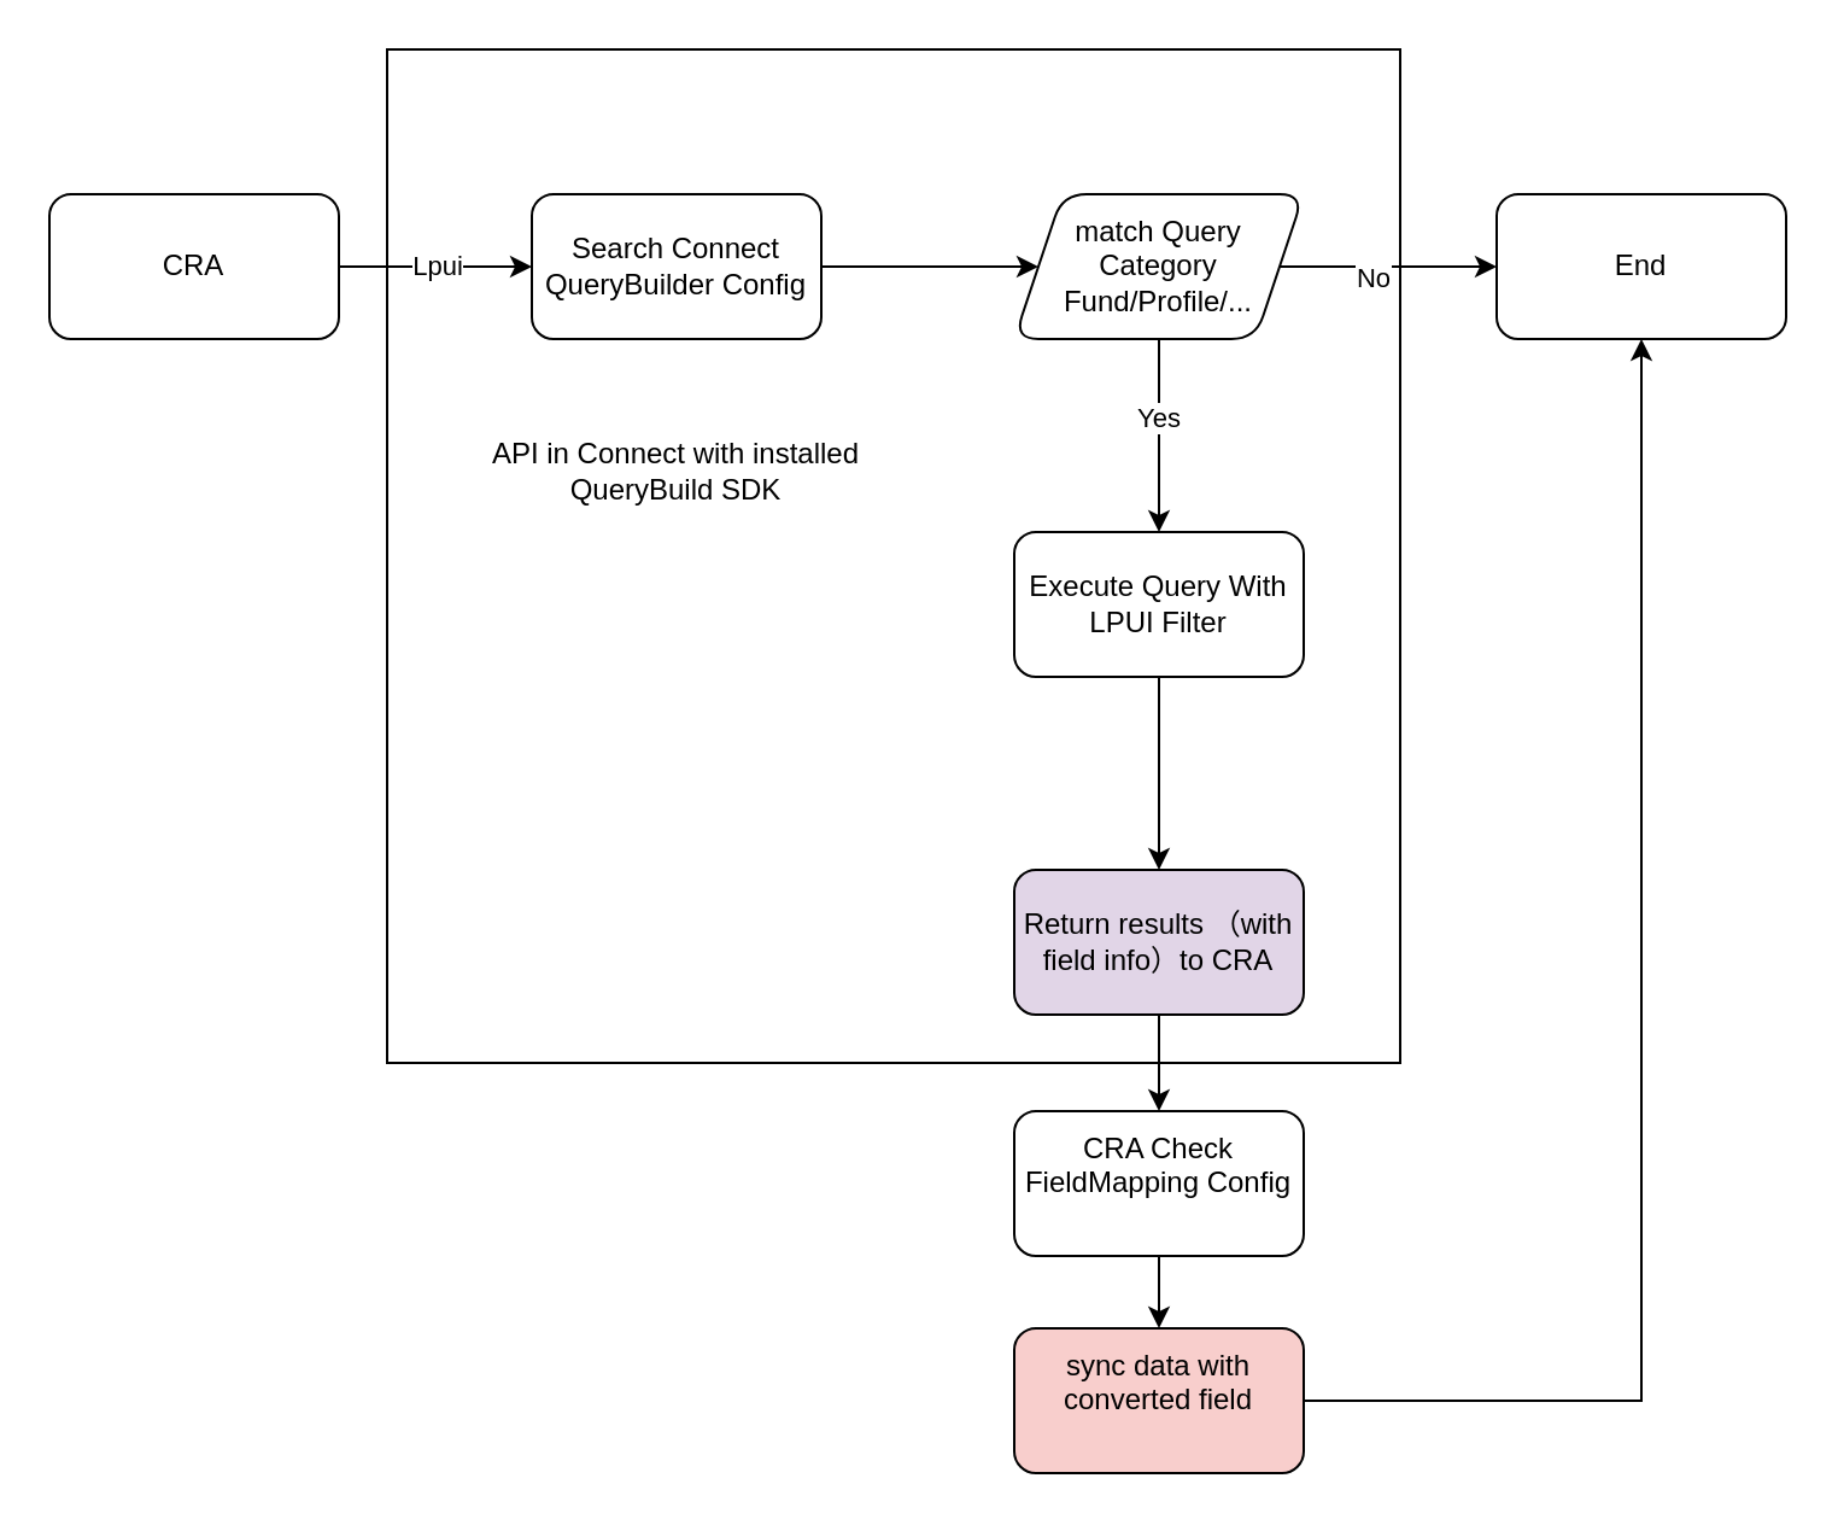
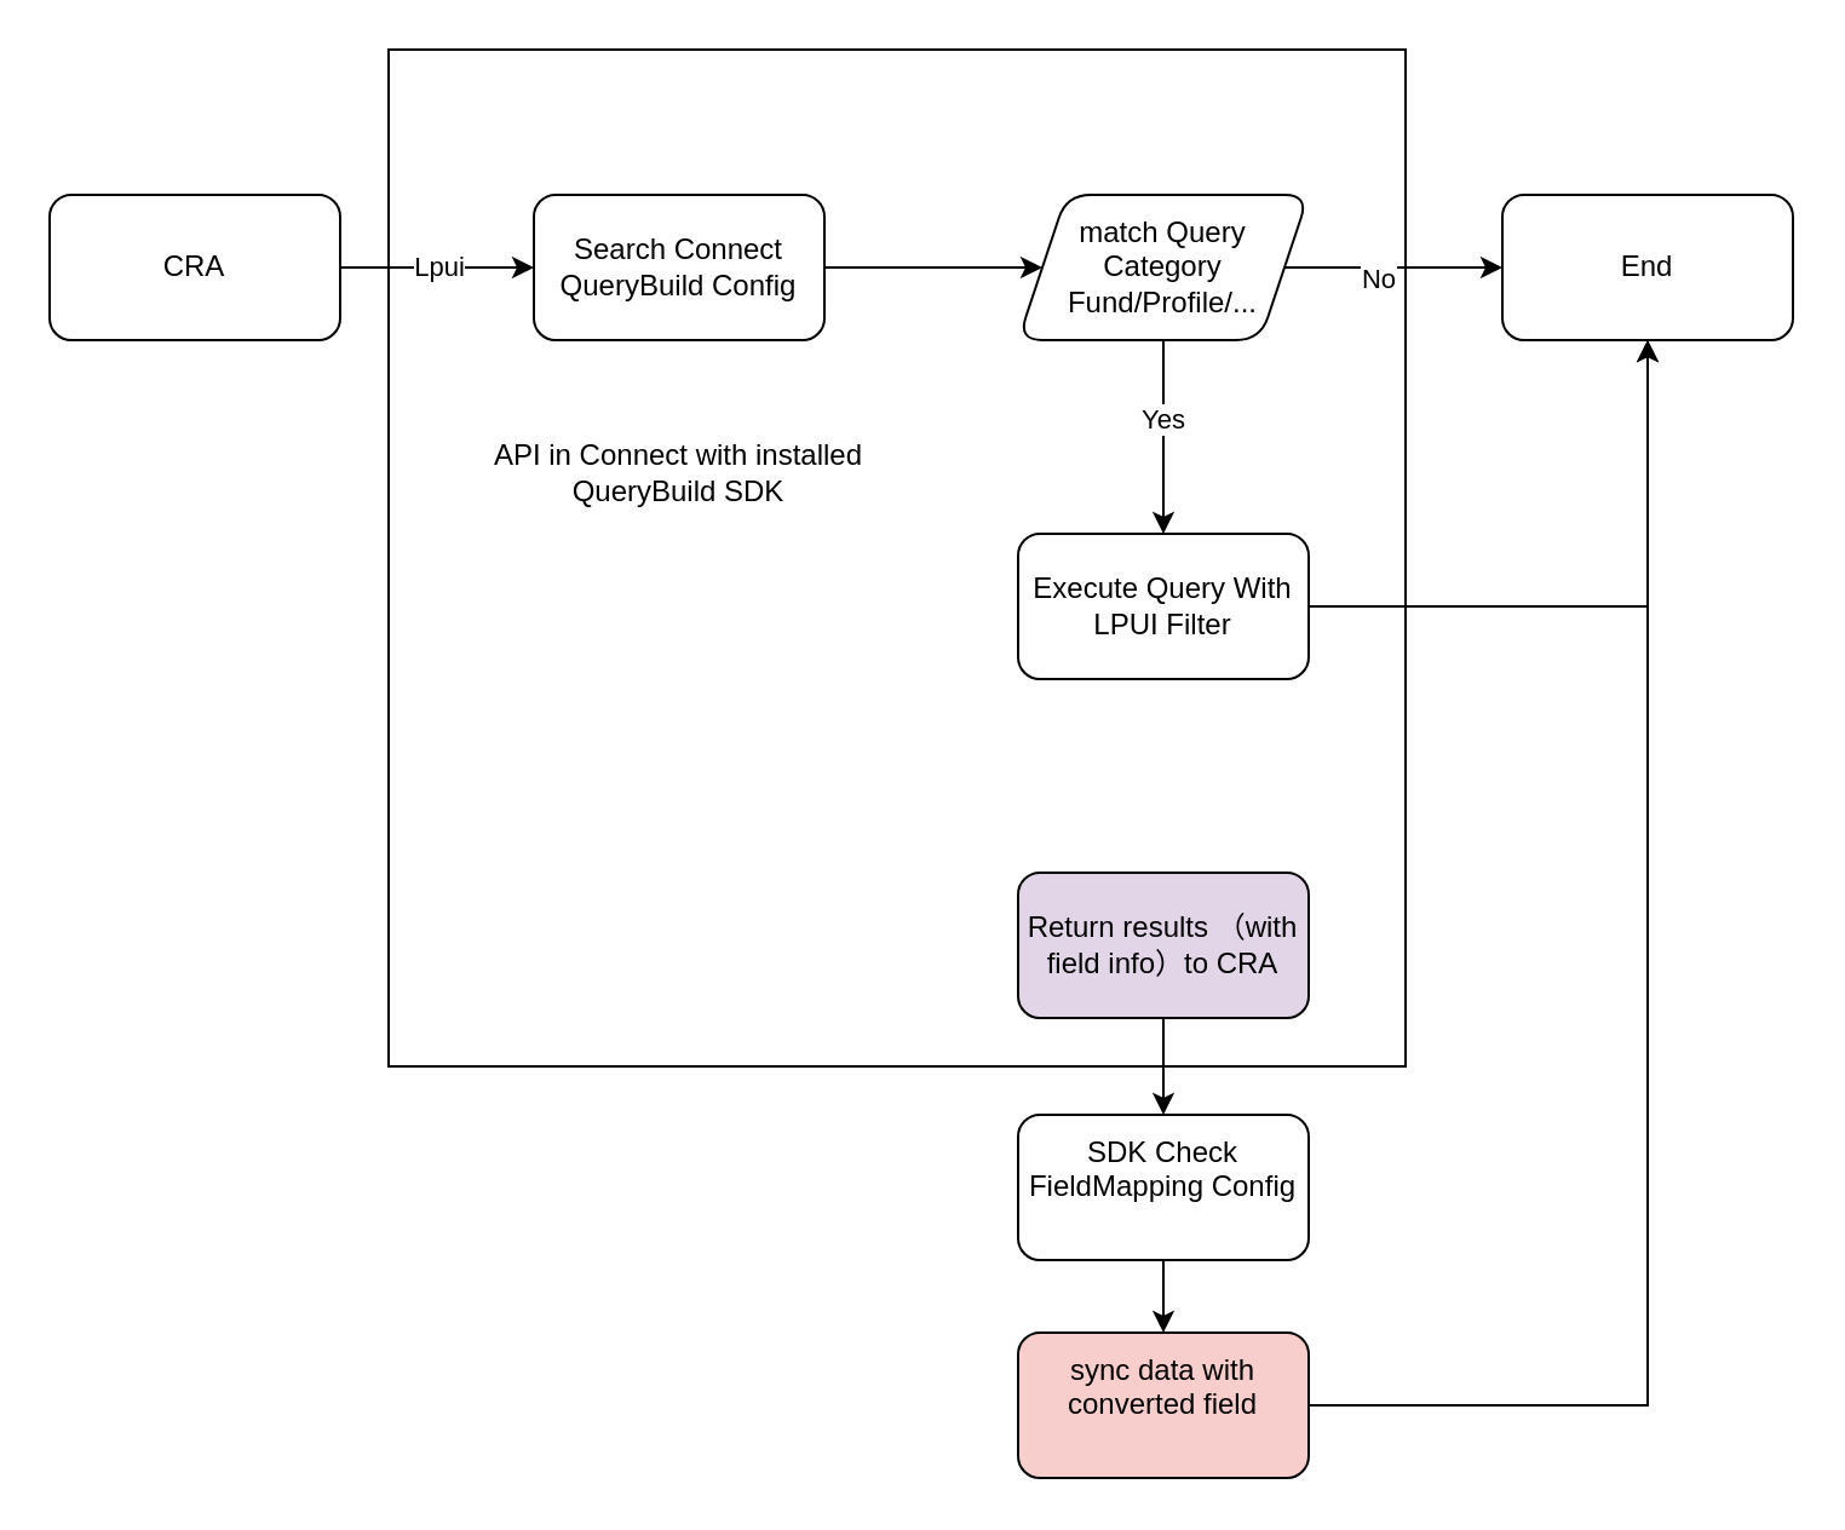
  <mxCell id="0" />
  <mxCell id="1" parent="0" />
  <mxCell id="2" value="" style="whiteSpace=wrap;html=1;aspect=fixed;" vertex="1" parent="1"><mxGeometry x="160" y="20" width="420" height="420" as="geometry" /></mxCell>
  <mxCell id="3" value="" style="edgeStyle=orthogonalEdgeStyle;rounded=0;orthogonalLoop=1;jettySize=auto;html=1;" edge="1" parent="1" source="5" target="7"><mxGeometry relative="1" as="geometry" /></mxCell>
  <mxCell id="4" value="Lpui" style="edgeLabel;html=1;align=center;verticalAlign=middle;resizable=0;points=[];" vertex="1" connectable="0" parent="3"><mxGeometry y="1" relative="1" as="geometry"><mxPoint as="offset" /></mxGeometry></mxCell>
  <mxCell id="5" value="CRA" style="rounded=1;whiteSpace=wrap;html=1;" vertex="1" parent="1"><mxGeometry x="20" y="80" width="120" height="60" as="geometry" /></mxCell>
  <mxCell id="6" value="" style="edgeStyle=orthogonalEdgeStyle;rounded=0;orthogonalLoop=1;jettySize=auto;html=1;" edge="1" parent="1" source="7" target="12"><mxGeometry relative="1" as="geometry" /></mxCell>
- <mxCell id="7" value="Search Connect QueryBuilder Config" style="rounded=1;whiteSpace=wrap;html=1;" vertex="1" parent="1"><mxGeometry x="220" y="80" width="120" height="60" as="geometry" /></mxCell>
+ <mxCell id="7" value="Search Connect QueryBuild Config" style="rounded=1;whiteSpace=wrap;html=1;" vertex="1" parent="1"><mxGeometry x="220" y="80" width="120" height="60" as="geometry" /></mxCell>
  <mxCell id="8" value="" style="edgeStyle=orthogonalEdgeStyle;rounded=0;orthogonalLoop=1;jettySize=auto;html=1;" edge="1" parent="1" source="12" target="14"><mxGeometry relative="1" as="geometry" /></mxCell>
  <mxCell id="9" value="Yes" style="edgeLabel;html=1;align=center;verticalAlign=middle;resizable=0;points=[];" vertex="1" connectable="0" parent="8"><mxGeometry x="-0.2" y="-1" relative="1" as="geometry"><mxPoint as="offset" /></mxGeometry></mxCell>
  <mxCell id="10" value="" style="edgeStyle=orthogonalEdgeStyle;rounded=0;orthogonalLoop=1;jettySize=auto;html=1;" edge="1" parent="1" source="12" target="15"><mxGeometry relative="1" as="geometry" /></mxCell>
  <mxCell id="11" value="No" style="edgeLabel;html=1;align=center;verticalAlign=middle;resizable=0;points=[];" vertex="1" connectable="0" parent="10"><mxGeometry x="-0.156" y="-4" relative="1" as="geometry"><mxPoint as="offset" /></mxGeometry></mxCell>
  <mxCell id="12" value="match Query Category&lt;br&gt;Fund/Profile/..." style="shape=parallelogram;perimeter=parallelogramPerimeter;whiteSpace=wrap;html=1;fixedSize=1;rounded=1;" vertex="1" parent="1"><mxGeometry x="420" y="80" width="120" height="60" as="geometry" /></mxCell>
- <mxCell id="13" value="" style="edgeStyle=orthogonalEdgeStyle;rounded=0;orthogonalLoop=1;jettySize=auto;html=1;" edge="1" parent="1" source="14" target="17"><mxGeometry relative="1" as="geometry" /></mxCell>
+ <mxCell id="13" value="" style="edgeStyle=orthogonalEdgeStyle;rounded=0;orthogonalLoop=1;jettySize=auto;html=1;" edge="1" parent="1" source="14" target="15"><mxGeometry relative="1" as="geometry" /></mxCell>
  <mxCell id="14" value="Execute Query With LPUI Filter" style="whiteSpace=wrap;html=1;rounded=1;" vertex="1" parent="1"><mxGeometry x="420" y="220" width="120" height="60" as="geometry" /></mxCell>
  <mxCell id="15" value="End" style="rounded=1;whiteSpace=wrap;html=1;" vertex="1" parent="1"><mxGeometry x="620" y="80" width="120" height="60" as="geometry" /></mxCell>
  <mxCell id="16" value="" style="edgeStyle=orthogonalEdgeStyle;rounded=0;orthogonalLoop=1;jettySize=auto;html=1;" edge="1" parent="1" source="17" target="19"><mxGeometry relative="1" as="geometry" /></mxCell>
  <mxCell id="17" value="Return results （with field info）to CRA" style="whiteSpace=wrap;html=1;rounded=1;fillColor=#e1d5e7;" vertex="1" parent="1"><mxGeometry x="420" y="360" width="120" height="60" as="geometry" /></mxCell>
  <mxCell id="18" value="" style="edgeStyle=orthogonalEdgeStyle;rounded=0;orthogonalLoop=1;jettySize=auto;html=1;" edge="1" parent="1" source="19" target="21"><mxGeometry relative="1" as="geometry" /></mxCell>
- <mxCell id="19" value="CRA Check FieldMapping Config&lt;div&gt;&lt;br&gt;&lt;/div&gt;" style="whiteSpace=wrap;html=1;rounded=1;" vertex="1" parent="1"><mxGeometry x="420" y="460" width="120" height="60" as="geometry" /></mxCell>
+ <mxCell id="19" value="SDK Check FieldMapping Config&lt;div&gt;&lt;br&gt;&lt;/div&gt;" style="whiteSpace=wrap;html=1;rounded=1;" vertex="1" parent="1"><mxGeometry x="420" y="460" width="120" height="60" as="geometry" /></mxCell>
  <mxCell id="20" style="edgeStyle=orthogonalEdgeStyle;rounded=0;orthogonalLoop=1;jettySize=auto;html=1;entryX=0.5;entryY=1;entryDx=0;entryDy=0;" edge="1" parent="1" source="21" target="15"><mxGeometry relative="1" as="geometry" /></mxCell>
  <mxCell id="21" value="sync data with converted field&lt;div&gt;&lt;br&gt;&lt;/div&gt;" style="whiteSpace=wrap;html=1;rounded=1;fillColor=#f8cecc;" vertex="1" parent="1"><mxGeometry x="420" y="550" width="120" height="60" as="geometry" /></mxCell>
  <mxCell id="22" value="API in Connect with installed QueryBuild SDK" style="text;html=1;align=center;verticalAlign=middle;whiteSpace=wrap;rounded=0;" vertex="1" parent="1"><mxGeometry x="190" y="180" width="180" height="30" as="geometry" /></mxCell>
